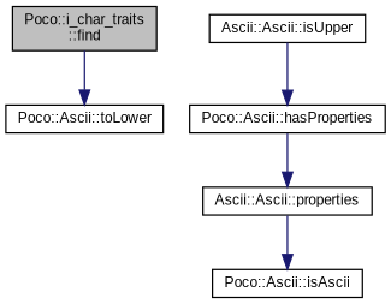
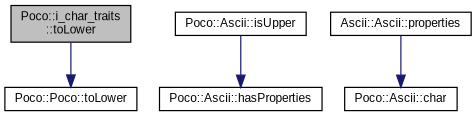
  digraph {
    fontname="Liberation Sans"
    rankdir=TB
    node [color=black fillcolor=white fontname="Liberation Sans" fontsize=10 shape=record style=filled]
    edge [color=midnightblue fontname="Liberation Sans" fontsize=10 labelfontname=Helvetica labelfontsize=10 style=solid]
-   n1 [fillcolor=grey75 fontcolor=black height=0.2 label="Poco::i_char_traits\l::find" width=0.4]
-   n2 [height=0.2 label="Poco::Ascii::toLower" width=0.4]
-   n3 [height=0.2 label="Ascii::Ascii::isUpper" width=0.4]
+   n1 [fillcolor=grey75 fontcolor=black height=0.2 label="Poco::i_char_traits\l::toLower" width=0.4]
+   n2 [height=0.2 label="Poco::Poco::toLower" width=0.4]
+   n3 [height=0.2 label="Poco::Ascii::isUpper" width=0.4]
    n4 [height=0.2 label="Poco::Ascii::hasProperties" width=0.4]
    n5 [height=0.2 label="Ascii::Ascii::properties" width=0.4]
-   n6 [height=0.2 label="Poco::Ascii::isAscii" width=0.4]
+   n6 [height=0.2 label="Poco::Ascii::char" width=0.4]
    n1 -> n2
    n3 -> n4
-   n4 -> n5
    n5 -> n6
  }
